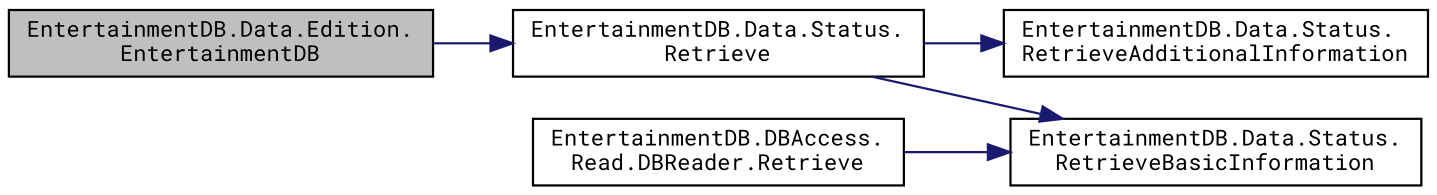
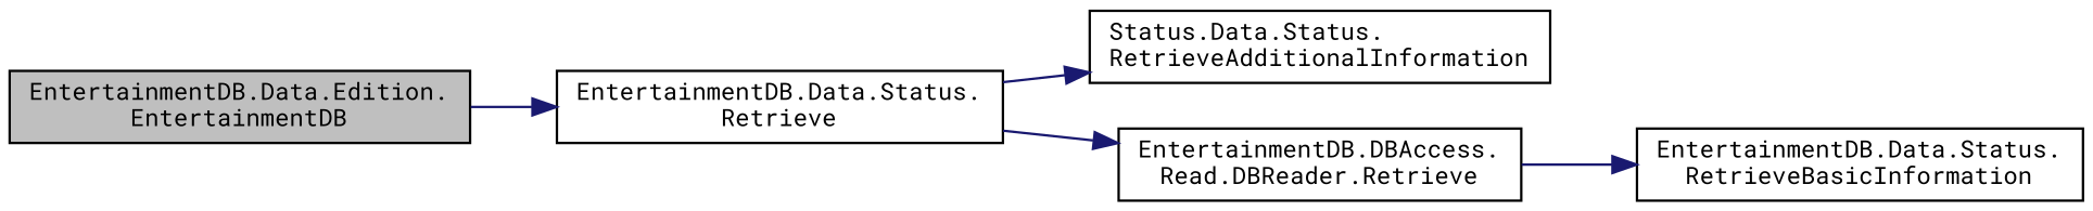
  digraph {
    fontname="Roboto Mono"
    rankdir=LR
    node [color=black fillcolor=white fontname="Roboto Mono" fontsize=10 shape=record style=filled]
    edge [color=midnightblue fontname="Roboto Mono" fontsize=10 labelfontname=Helvetica labelfontsize=10 style=solid]
    n1 [fillcolor=grey75 fontcolor=black height=0.2 label="EntertainmentDB.Data.Edition.\lEntertainmentDB" width=0.4]
    n2 [height=0.2 label="EntertainmentDB.Data.Status.\lRetrieve" width=0.4]
-   n3 [height=0.2 label="EntertainmentDB.Data.Status.\lRetrieveAdditionalInformation" width=0.4]
+   n3 [height=0.2 label="Status.Data.Status.\lRetrieveAdditionalInformation" width=0.4]
    n4 [height=0.2 label="EntertainmentDB.Data.Status.\lRetrieveBasicInformation" width=0.4]
    n5 [height=0.2 label="EntertainmentDB.DBAccess.\lRead.DBReader.Retrieve" width=0.4]
    n1 -> n2
    n2 -> n3
-   n2 -> n4
+   n2 -> n5
    n5 -> n4
  }
